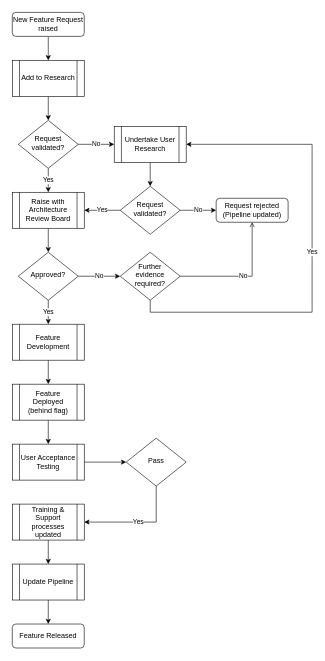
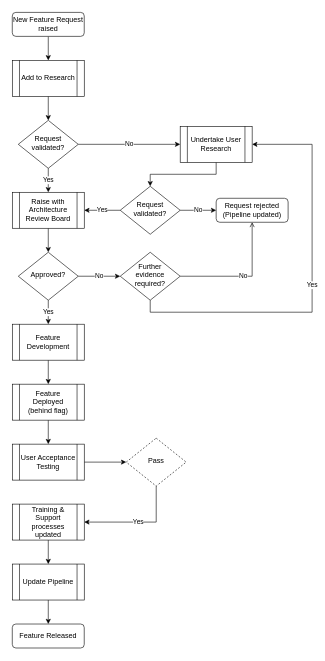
  <mxCell id="0" />
  <mxCell id="1" parent="0" />
  <mxCell id="2" style="edgeStyle=orthogonalEdgeStyle;rounded=0;orthogonalLoop=1;jettySize=auto;html=1;entryX=0.5;entryY=0;entryDx=0;entryDy=0;" edge="1" parent="1" source="3" target="35"><mxGeometry relative="1" as="geometry" /></mxCell>
  <mxCell id="3" value="New Feature Request raised" style="rounded=1;whiteSpace=wrap;html=1;fontSize=12;glass=0;strokeWidth=1;shadow=0;" parent="1" vertex="1"><mxGeometry x="20" y="20" width="120" height="40" as="geometry" /></mxCell>
  <mxCell id="4" value="No" style="edgeStyle=orthogonalEdgeStyle;rounded=0;orthogonalLoop=1;jettySize=auto;html=1;" edge="1" parent="1" source="6" target="10"><mxGeometry relative="1" as="geometry" /></mxCell>
  <mxCell id="5" value="Yes" style="edgeStyle=orthogonalEdgeStyle;rounded=0;orthogonalLoop=1;jettySize=auto;html=1;entryX=0.5;entryY=0;entryDx=0;entryDy=0;" edge="1" parent="1" source="6" target="8"><mxGeometry relative="1" as="geometry" /></mxCell>
  <mxCell id="6" value="Request validated?" style="rhombus;whiteSpace=wrap;html=1;shadow=0;fontFamily=Helvetica;fontSize=12;align=center;strokeWidth=1;spacing=6;spacingTop=-4;" parent="1" vertex="1"><mxGeometry x="30" y="200" width="100" height="80" as="geometry" /></mxCell>
  <mxCell id="7" style="edgeStyle=orthogonalEdgeStyle;rounded=0;orthogonalLoop=1;jettySize=auto;html=1;entryX=0.5;entryY=0;entryDx=0;entryDy=0;" edge="1" parent="1" source="8" target="17"><mxGeometry relative="1" as="geometry" /></mxCell>
  <mxCell id="8" value="Raise with Architecture Review Board" style="shape=process;whiteSpace=wrap;html=1;backgroundOutline=1;" vertex="1" parent="1"><mxGeometry x="20" y="320" width="120" height="60" as="geometry" /></mxCell>
  <mxCell id="9" style="edgeStyle=orthogonalEdgeStyle;rounded=0;orthogonalLoop=1;jettySize=auto;html=1;entryX=0.5;entryY=0;entryDx=0;entryDy=0;" edge="1" parent="1" source="10" target="13"><mxGeometry relative="1" as="geometry" /></mxCell>
- <mxCell id="10" value="Undertake User Research" style="shape=process;whiteSpace=wrap;html=1;backgroundOutline=1;" vertex="1" parent="1"><mxGeometry x="190" y="210" width="120" height="60" as="geometry" /></mxCell>
+ <mxCell id="10" value="Undertake User Research" style="shape=process;whiteSpace=wrap;html=1;backgroundOutline=1;" vertex="1" parent="1"><mxGeometry x="300" y="210" width="120" height="60" as="geometry" /></mxCell>
  <mxCell id="11" value="Yes" style="edgeStyle=orthogonalEdgeStyle;rounded=0;orthogonalLoop=1;jettySize=auto;html=1;" edge="1" parent="1" source="13" target="8"><mxGeometry relative="1" as="geometry" /></mxCell>
  <mxCell id="12" value="No" style="edgeStyle=orthogonalEdgeStyle;rounded=0;orthogonalLoop=1;jettySize=auto;html=1;entryX=0;entryY=0.5;entryDx=0;entryDy=0;" edge="1" parent="1" source="13" target="14"><mxGeometry relative="1" as="geometry" /></mxCell>
  <mxCell id="13" value="Request validated?" style="rhombus;whiteSpace=wrap;html=1;shadow=0;fontFamily=Helvetica;fontSize=12;align=center;strokeWidth=1;spacing=6;spacingTop=-4;" vertex="1" parent="1"><mxGeometry x="200" y="310" width="100" height="80" as="geometry" /></mxCell>
  <mxCell id="14" value="Request rejected&lt;br&gt;(Pipeline updated)" style="rounded=1;whiteSpace=wrap;html=1;fontSize=12;glass=0;strokeWidth=1;shadow=0;" vertex="1" parent="1"><mxGeometry x="360" y="330" width="120" height="40" as="geometry" /></mxCell>
  <mxCell id="15" value="Yes" style="edgeStyle=orthogonalEdgeStyle;rounded=0;orthogonalLoop=1;jettySize=auto;html=1;entryX=0.5;entryY=0;entryDx=0;entryDy=0;" edge="1" parent="1" source="17" target="19"><mxGeometry relative="1" as="geometry" /></mxCell>
  <mxCell id="16" value="No" style="edgeStyle=orthogonalEdgeStyle;rounded=0;orthogonalLoop=1;jettySize=auto;html=1;entryX=0;entryY=0.5;entryDx=0;entryDy=0;" edge="1" parent="1" source="17" target="22"><mxGeometry relative="1" as="geometry" /></mxCell>
  <mxCell id="17" value="Approved?" style="rhombus;whiteSpace=wrap;html=1;shadow=0;fontFamily=Helvetica;fontSize=12;align=center;strokeWidth=1;spacing=6;spacingTop=-4;" vertex="1" parent="1"><mxGeometry x="30" y="420" width="100" height="80" as="geometry" /></mxCell>
  <mxCell id="18" style="edgeStyle=orthogonalEdgeStyle;rounded=0;orthogonalLoop=1;jettySize=auto;html=1;entryX=0.5;entryY=0;entryDx=0;entryDy=0;" edge="1" parent="1" source="19" target="24"><mxGeometry relative="1" as="geometry" /></mxCell>
  <mxCell id="19" value="Feature Development" style="shape=process;whiteSpace=wrap;html=1;backgroundOutline=1;" vertex="1" parent="1"><mxGeometry x="20" y="540" width="120" height="60" as="geometry" /></mxCell>
  <mxCell id="20" value="No" style="edgeStyle=orthogonalEdgeStyle;rounded=0;orthogonalLoop=1;jettySize=auto;html=1;entryX=0.5;entryY=1;entryDx=0;entryDy=0;endArrow=open;" edge="1" parent="1" source="22" target="14"><mxGeometry relative="1" as="geometry" /></mxCell>
  <mxCell id="21" value="Yes" style="edgeStyle=orthogonalEdgeStyle;rounded=0;orthogonalLoop=1;jettySize=auto;html=1;exitX=0.5;exitY=1;exitDx=0;exitDy=0;entryX=1;entryY=0.5;entryDx=0;entryDy=0;" edge="1" parent="1" source="22" target="10"><mxGeometry relative="1" as="geometry"><Array as="points"><mxPoint x="250" y="520" /><mxPoint x="520" y="520" /><mxPoint x="520" y="240" /></Array></mxGeometry></mxCell>
  <mxCell id="22" value="Further evidence required?" style="rhombus;whiteSpace=wrap;html=1;shadow=0;fontFamily=Helvetica;fontSize=12;align=center;strokeWidth=1;spacing=6;spacingTop=-4;" vertex="1" parent="1"><mxGeometry x="200" y="420" width="100" height="80" as="geometry" /></mxCell>
  <mxCell id="23" style="edgeStyle=orthogonalEdgeStyle;rounded=0;orthogonalLoop=1;jettySize=auto;html=1;entryX=0.5;entryY=0;entryDx=0;entryDy=0;" edge="1" parent="1" source="24" target="26"><mxGeometry relative="1" as="geometry" /></mxCell>
  <mxCell id="24" value="Feature Deployed (behind flag)" style="shape=process;whiteSpace=wrap;html=1;backgroundOutline=1;" vertex="1" parent="1"><mxGeometry x="20" y="640" width="120" height="60" as="geometry" /></mxCell>
  <mxCell id="25" style="edgeStyle=orthogonalEdgeStyle;rounded=0;orthogonalLoop=1;jettySize=auto;html=1;entryX=0;entryY=0.5;entryDx=0;entryDy=0;" edge="1" parent="1" source="26" target="28"><mxGeometry relative="1" as="geometry" /></mxCell>
  <mxCell id="26" value="User Acceptance Testing" style="shape=process;whiteSpace=wrap;html=1;backgroundOutline=1;" vertex="1" parent="1"><mxGeometry x="20" y="740" width="120" height="60" as="geometry" /></mxCell>
  <mxCell id="27" value="Yes" style="edgeStyle=orthogonalEdgeStyle;rounded=0;orthogonalLoop=1;jettySize=auto;html=1;entryX=1;entryY=0.5;entryDx=0;entryDy=0;" edge="1" parent="1" source="28" target="30"><mxGeometry relative="1" as="geometry"><Array as="points"><mxPoint x="260" y="870" /></Array></mxGeometry></mxCell>
- <mxCell id="28" value="Pass" style="rhombus;whiteSpace=wrap;html=1;shadow=0;fontFamily=Helvetica;fontSize=12;align=center;strokeWidth=1;spacing=6;spacingTop=-4;" vertex="1" parent="1"><mxGeometry x="210" y="730" width="100" height="80" as="geometry" /></mxCell>
+ <mxCell id="28" value="Pass" style="rhombus;whiteSpace=wrap;html=1;shadow=0;fontFamily=Helvetica;fontSize=12;align=center;strokeWidth=1;spacing=6;spacingTop=-4;dashed=1;" vertex="1" parent="1"><mxGeometry x="210" y="730" width="100" height="80" as="geometry" /></mxCell>
  <mxCell id="29" value="" style="edgeStyle=orthogonalEdgeStyle;rounded=0;orthogonalLoop=1;jettySize=auto;html=1;" edge="1" parent="1" source="30" target="32"><mxGeometry relative="1" as="geometry" /></mxCell>
  <mxCell id="30" value="Training &amp;amp; Support processes updated" style="shape=process;whiteSpace=wrap;html=1;backgroundOutline=1;" vertex="1" parent="1"><mxGeometry x="20" y="840" width="120" height="60" as="geometry" /></mxCell>
  <mxCell id="31" style="edgeStyle=orthogonalEdgeStyle;rounded=0;orthogonalLoop=1;jettySize=auto;html=1;entryX=0.5;entryY=0;entryDx=0;entryDy=0;" edge="1" parent="1" source="32" target="33"><mxGeometry relative="1" as="geometry" /></mxCell>
  <mxCell id="32" value="Update Pipeline" style="shape=process;whiteSpace=wrap;html=1;backgroundOutline=1;" vertex="1" parent="1"><mxGeometry x="20" y="940" width="120" height="60" as="geometry" /></mxCell>
  <mxCell id="33" value="Feature Released" style="rounded=1;whiteSpace=wrap;html=1;fontSize=12;glass=0;strokeWidth=1;shadow=0;" vertex="1" parent="1"><mxGeometry x="20" y="1040" width="120" height="40" as="geometry" /></mxCell>
  <mxCell id="34" style="edgeStyle=orthogonalEdgeStyle;rounded=0;orthogonalLoop=1;jettySize=auto;html=1;entryX=0.5;entryY=0;entryDx=0;entryDy=0;" edge="1" parent="1" source="35" target="6"><mxGeometry relative="1" as="geometry" /></mxCell>
  <mxCell id="35" value="Add to Research" style="shape=process;whiteSpace=wrap;html=1;backgroundOutline=1;" vertex="1" parent="1"><mxGeometry x="20" y="100" width="120" height="60" as="geometry" /></mxCell>
